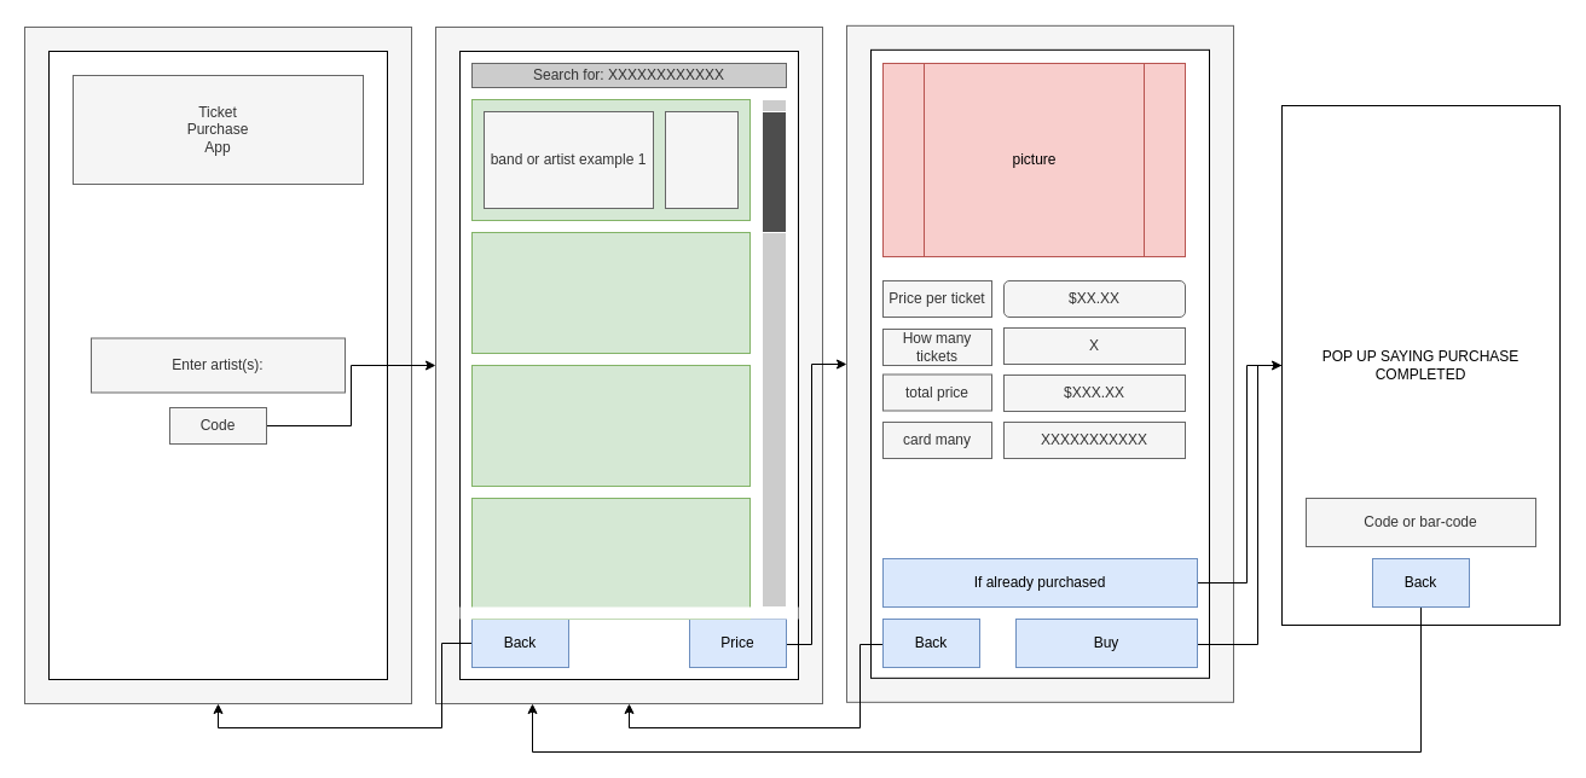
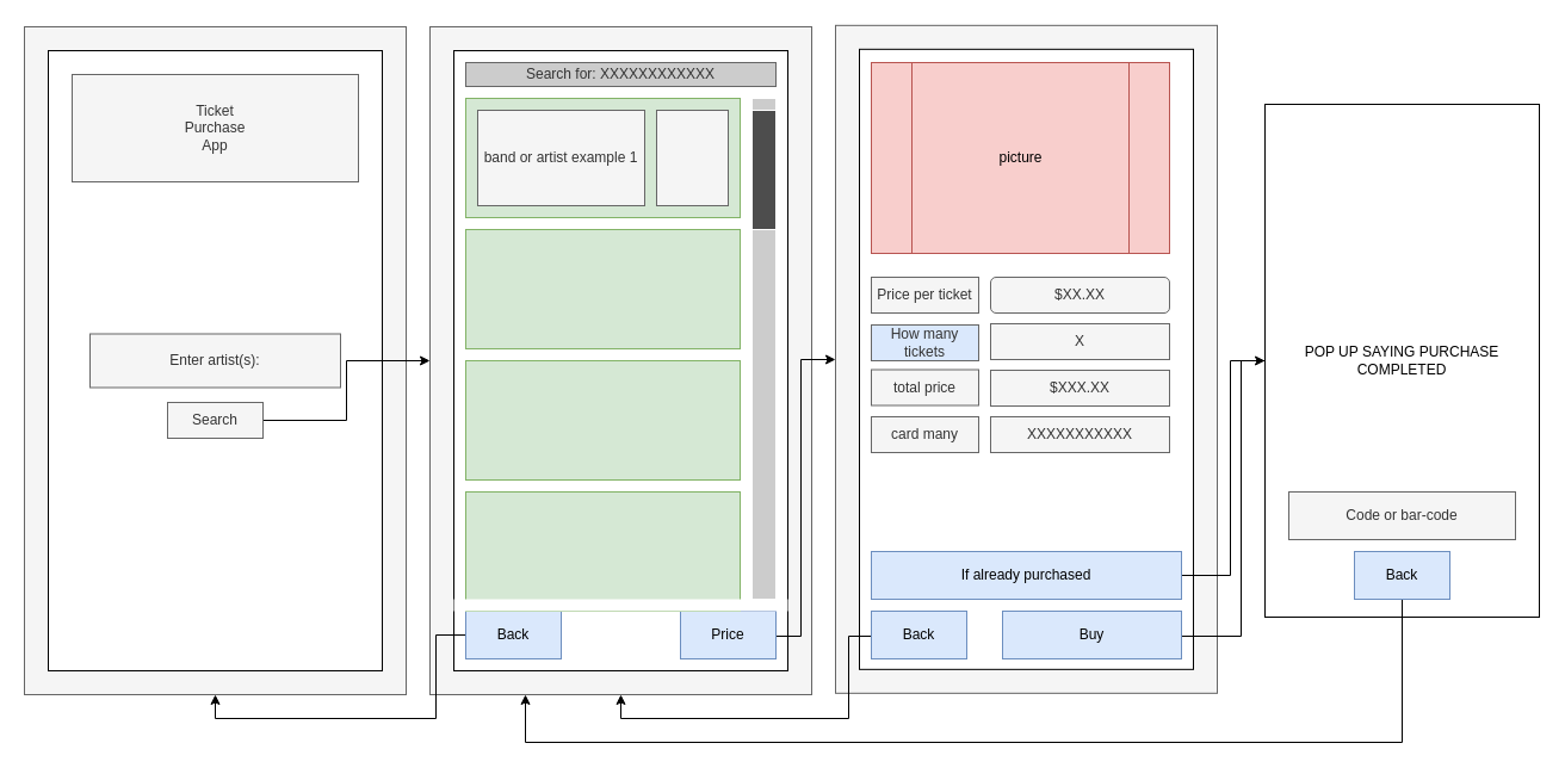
  <mxCell id="0" />
  <mxCell id="1" parent="0" />
  <mxCell id="2" value="" style="rounded=0;whiteSpace=wrap;html=1;fillColor=#f5f5f5;strokeColor=#666666;fontColor=#333333;" vertex="1" parent="1"><mxGeometry width="320" height="560" as="geometry" x="20" y="22" /></mxCell>
  <mxCell id="3" value="" style="rounded=0;whiteSpace=wrap;html=1;strokeWidth=1;" vertex="1" parent="1"><mxGeometry x="40" y="42" width="280" height="520" as="geometry" /></mxCell>
  <mxCell id="4" value="" style="rounded=0;whiteSpace=wrap;html=1;fillColor=#f5f5f5;strokeColor=#666666;fontColor=#333333;" vertex="1" parent="1"><mxGeometry x="360" width="320" height="560" as="geometry" y="22" /></mxCell>
  <mxCell id="5" value="" style="rounded=0;whiteSpace=wrap;html=1;strokeWidth=1;" vertex="1" parent="1"><mxGeometry x="380" y="42" width="280" height="520" as="geometry" /></mxCell>
  <mxCell id="6" style="edgeStyle=orthogonalEdgeStyle;rounded=0;orthogonalLoop=1;jettySize=auto;html=1;exitX=0;exitY=0.5;exitDx=0;exitDy=0;entryX=0.5;entryY=1;entryDx=0;entryDy=0;" edge="1" parent="1" source="7" target="2"><mxGeometry relative="1" as="geometry" /></mxCell>
  <mxCell id="7" value="Back" style="text;html=1;strokeColor=#6c8ebf;fillColor=#dae8fc;align=center;verticalAlign=middle;whiteSpace=wrap;rounded=0;strokeWidth=1;" vertex="1" parent="1"><mxGeometry x="390" y="512" width="80" height="40" as="geometry" /></mxCell>
  <mxCell id="8" style="edgeStyle=orthogonalEdgeStyle;rounded=0;orthogonalLoop=1;jettySize=auto;html=1;" edge="1" parent="1" source="9" target="24"><mxGeometry relative="1" as="geometry"><Array as="points"><mxPoint x="671" y="533" /><mxPoint x="671" y="301" /></Array></mxGeometry></mxCell>
  <mxCell id="9" value="Price" style="text;html=1;strokeColor=#6c8ebf;fillColor=#dae8fc;align=center;verticalAlign=middle;whiteSpace=wrap;rounded=0;strokeWidth=1;" vertex="1" parent="1"><mxGeometry x="570" y="512" width="80" height="40" as="geometry" /></mxCell>
  <mxCell id="10" value="Search for: XXXXXXXXXXXX" style="text;html=1;strokeColor=#666666;fillColor=#CCCCCC;align=center;verticalAlign=middle;whiteSpace=wrap;rounded=0;fontColor=#333333;gradientColor=none;" vertex="1" parent="1"><mxGeometry x="390" y="52" width="260" height="20" as="geometry" /></mxCell>
  <mxCell id="11" value="" style="rounded=0;whiteSpace=wrap;html=1;strokeColor=#FFFFFF;strokeWidth=1;fillColor=#CCCCCC;gradientColor=none;" vertex="1" parent="1"><mxGeometry x="630" y="82" width="20" height="420" as="geometry" /></mxCell>
  <mxCell id="12" value="" style="rounded=0;whiteSpace=wrap;html=1;strokeColor=#FFFFFF;strokeWidth=1;fillColor=#4D4D4D;gradientColor=none;" vertex="1" parent="1"><mxGeometry x="630" y="92" width="20" height="100" as="geometry" /></mxCell>
  <mxCell id="13" value="" style="rounded=0;whiteSpace=wrap;html=1;strokeWidth=1;fillColor=#d5e8d4;strokeColor=#82b366;" vertex="1" parent="1"><mxGeometry x="390" y="82" width="230" height="100" as="geometry" /></mxCell>
  <mxCell id="14" value="" style="rounded=0;whiteSpace=wrap;html=1;strokeWidth=1;fillColor=#d5e8d4;strokeColor=#82b366;" vertex="1" parent="1"><mxGeometry x="390" y="192" width="230" height="100" as="geometry" /></mxCell>
  <mxCell id="15" value="" style="rounded=0;whiteSpace=wrap;html=1;strokeWidth=1;fillColor=#d5e8d4;strokeColor=#82b366;" vertex="1" parent="1"><mxGeometry x="390" y="302" width="230" height="100" as="geometry" /></mxCell>
  <mxCell id="16" value="" style="rounded=0;whiteSpace=wrap;html=1;strokeWidth=1;fillColor=#d5e8d4;strokeColor=#82b366;" vertex="1" parent="1"><mxGeometry x="390" y="412" width="230" height="100" as="geometry" /></mxCell>
  <mxCell id="17" value="" style="rounded=0;whiteSpace=wrap;html=1;strokeWidth=1;fillColor=#ffffff;strokeColor=none;" vertex="1" parent="1"><mxGeometry x="380" y="502" width="280" height="10" as="geometry" /></mxCell>
  <mxCell id="18" style="edgeStyle=orthogonalEdgeStyle;rounded=0;orthogonalLoop=1;jettySize=auto;html=1;" edge="1" parent="1" source="19" target="4"><mxGeometry relative="1" as="geometry" /></mxCell>
- <mxCell id="19" value="Code" style="text;html=1;strokeColor=#666666;fillColor=#f5f5f5;align=center;verticalAlign=middle;whiteSpace=wrap;rounded=0;fontColor=#333333;" vertex="1" parent="1"><mxGeometry x="140" y="337" width="80" height="30" as="geometry" /></mxCell>
+ <mxCell id="19" value="Search" style="text;html=1;strokeColor=#666666;fillColor=#f5f5f5;align=center;verticalAlign=middle;whiteSpace=wrap;rounded=0;fontColor=#333333;" vertex="1" parent="1"><mxGeometry x="140" y="337" width="80" height="30" as="geometry" /></mxCell>
  <mxCell id="20" value="Enter artist(s):" style="rounded=0;whiteSpace=wrap;html=1;strokeWidth=1;fillColor=#f5f5f5;strokeColor=#666666;fontColor=#333333;" vertex="1" parent="1"><mxGeometry x="75" y="279.5" width="210" height="45" as="geometry" /></mxCell>
  <mxCell id="21" value="Ticket&lt;br&gt;Purchase&lt;br&gt;App" style="text;html=1;strokeColor=#666666;fillColor=#f5f5f5;align=center;verticalAlign=middle;whiteSpace=wrap;rounded=0;fontColor=#333333;" vertex="1" parent="1"><mxGeometry x="60" y="62" width="240" height="90" as="geometry" /></mxCell>
  <mxCell id="22" value="band or artist example 1" style="text;html=1;align=center;verticalAlign=middle;whiteSpace=wrap;rounded=0;fillColor=#f5f5f5;strokeColor=#666666;fontColor=#333333;" vertex="1" parent="1"><mxGeometry x="400" y="92" width="140" height="80" as="geometry" /></mxCell>
  <mxCell id="23" value="" style="text;html=1;align=center;verticalAlign=middle;whiteSpace=wrap;rounded=0;fillColor=#f5f5f5;strokeColor=#666666;fontColor=#333333;" vertex="1" parent="1"><mxGeometry x="550" y="92" width="60" height="80" as="geometry" /></mxCell>
  <mxCell id="24" value="" style="rounded=0;whiteSpace=wrap;html=1;fillColor=#f5f5f5;strokeColor=#666666;fontColor=#333333;" vertex="1" parent="1"><mxGeometry x="700" y="20.833" width="320" height="560" as="geometry" /></mxCell>
  <mxCell id="25" value="" style="rounded=0;whiteSpace=wrap;html=1;strokeWidth=1;" vertex="1" parent="1"><mxGeometry x="720" y="40.833" width="280" height="520" as="geometry" /></mxCell>
  <mxCell id="26" style="edgeStyle=orthogonalEdgeStyle;rounded=0;orthogonalLoop=1;jettySize=auto;html=1;entryX=0.5;entryY=1;entryDx=0;entryDy=0;" edge="1" parent="1" source="27" target="4"><mxGeometry relative="1" as="geometry"><Array as="points"><mxPoint x="711" y="533" /><mxPoint x="711" y="602" /><mxPoint x="520" y="602" /></Array></mxGeometry></mxCell>
  <mxCell id="27" value="Back" style="text;html=1;strokeColor=#6c8ebf;fillColor=#dae8fc;align=center;verticalAlign=middle;whiteSpace=wrap;rounded=0;strokeWidth=1;" vertex="1" parent="1"><mxGeometry x="730" y="512" width="80" height="40" as="geometry" /></mxCell>
  <mxCell id="28" value="picture" style="shape=process;whiteSpace=wrap;html=1;backgroundOutline=1;strokeColor=#b85450;strokeWidth=1;fillColor=#f8cecc;size=0.134;" vertex="1" parent="1"><mxGeometry x="730" y="52" width="250" height="160" as="geometry" /></mxCell>
  <mxCell id="29" value="Price per ticket" style="rounded=0;whiteSpace=wrap;html=1;strokeColor=#666666;strokeWidth=1;fillColor=#f5f5f5;fontColor=#333333;" vertex="1" parent="1"><mxGeometry x="730" y="232" width="90" height="30" as="geometry" /></mxCell>
  <mxCell id="30" value="$XX.XX" style="whiteSpace=wrap;html=1;strokeColor=#666666;strokeWidth=1;fillColor=#f5f5f5;fontColor=#333333;rounded=1;" vertex="1" parent="1"><mxGeometry x="830" y="232" width="150" height="30" as="geometry" /></mxCell>
- <mxCell id="31" value="How many tickets" style="rounded=0;whiteSpace=wrap;html=1;strokeColor=#666666;strokeWidth=1;fillColor=#f5f5f5;fontColor=#333333;" vertex="1" parent="1"><mxGeometry x="730" y="272" width="90" height="30" as="geometry" /></mxCell>
+ <mxCell id="31" value="How many tickets" style="rounded=0;whiteSpace=wrap;html=1;strokeColor=#666666;strokeWidth=1;fillColor=#dae8fc;fontColor=#333333;" vertex="1" parent="1"><mxGeometry x="730" y="272" width="90" height="30" as="geometry" /></mxCell>
  <mxCell id="32" value="X" style="rounded=0;whiteSpace=wrap;html=1;strokeColor=#666666;strokeWidth=1;fillColor=#f5f5f5;fontColor=#333333;" vertex="1" parent="1"><mxGeometry x="830" y="271" width="150" height="30" as="geometry" /></mxCell>
  <mxCell id="33" value="total price" style="rounded=0;whiteSpace=wrap;html=1;strokeColor=#666666;strokeWidth=1;fillColor=#f5f5f5;fontColor=#333333;" vertex="1" parent="1"><mxGeometry x="730" y="309.5" width="90" height="30" as="geometry" /></mxCell>
  <mxCell id="34" value="$XXX.XX" style="rounded=0;whiteSpace=wrap;html=1;strokeColor=#666666;strokeWidth=1;fillColor=#f5f5f5;fontColor=#333333;" vertex="1" parent="1"><mxGeometry x="830" y="310" width="150" height="30" as="geometry" /></mxCell>
  <mxCell id="35" value="XXXXXXXXXXX" style="rounded=0;whiteSpace=wrap;html=1;strokeColor=#666666;strokeWidth=1;fillColor=#f5f5f5;fontColor=#333333;" vertex="1" parent="1"><mxGeometry x="830" y="349" width="150" height="30" as="geometry" /></mxCell>
  <mxCell id="36" value="card many" style="rounded=0;whiteSpace=wrap;html=1;strokeColor=#666666;strokeWidth=1;fillColor=#f5f5f5;fontColor=#333333;" vertex="1" parent="1"><mxGeometry x="730" y="349" width="90" height="30" as="geometry" /></mxCell>
  <mxCell id="37" style="edgeStyle=orthogonalEdgeStyle;rounded=0;orthogonalLoop=1;jettySize=auto;html=1;endArrow=none;" edge="1" parent="1" source="38" target="39"><mxGeometry relative="1" as="geometry"><Array as="points"><mxPoint x="1040" y="533" /><mxPoint x="1040" y="302" /></Array></mxGeometry></mxCell>
  <mxCell id="38" value="Buy" style="text;html=1;strokeColor=#6c8ebf;fillColor=#dae8fc;align=center;verticalAlign=middle;whiteSpace=wrap;rounded=0;strokeWidth=1;" vertex="1" parent="1"><mxGeometry x="840" y="512" width="150" height="40" as="geometry" /></mxCell>
  <mxCell id="39" value="POP UP SAYING PURCHASE COMPLETED" style="rounded=0;whiteSpace=wrap;html=1;strokeWidth=1;" vertex="1" parent="1"><mxGeometry x="1060" y="87" width="230" height="430" as="geometry" /></mxCell>
  <mxCell id="40" value="Code or bar-code" style="rounded=0;whiteSpace=wrap;html=1;strokeColor=#666666;strokeWidth=1;fillColor=#f5f5f5;fontColor=#333333;" vertex="1" parent="1"><mxGeometry x="1080" y="412" width="190" height="40" as="geometry" /></mxCell>
  <mxCell id="41" style="edgeStyle=orthogonalEdgeStyle;rounded=0;orthogonalLoop=1;jettySize=auto;html=1;entryX=0.25;entryY=1;entryDx=0;entryDy=0;" edge="1" parent="1" source="42" target="4"><mxGeometry relative="1" as="geometry"><Array as="points"><mxPoint x="1175" y="622" /><mxPoint x="440" y="622" /></Array></mxGeometry></mxCell>
  <mxCell id="42" value="Back" style="text;html=1;strokeColor=#6c8ebf;fillColor=#dae8fc;align=center;verticalAlign=middle;whiteSpace=wrap;rounded=0;strokeWidth=1;" vertex="1" parent="1"><mxGeometry x="1135" y="462" width="80" height="40" as="geometry" /></mxCell>
  <mxCell id="43" style="edgeStyle=orthogonalEdgeStyle;rounded=0;orthogonalLoop=1;jettySize=auto;html=1;" edge="1" parent="1" source="44" target="39"><mxGeometry relative="1" as="geometry"><Array as="points"><mxPoint x="1031" y="482" /><mxPoint x="1031" y="302" /></Array></mxGeometry></mxCell>
  <mxCell id="44" value="If already purchased" style="text;html=1;strokeColor=#6c8ebf;fillColor=#dae8fc;align=center;verticalAlign=middle;whiteSpace=wrap;rounded=0;strokeWidth=1;" vertex="1" parent="1"><mxGeometry x="730" y="462" width="260" height="40" as="geometry" /></mxCell>
